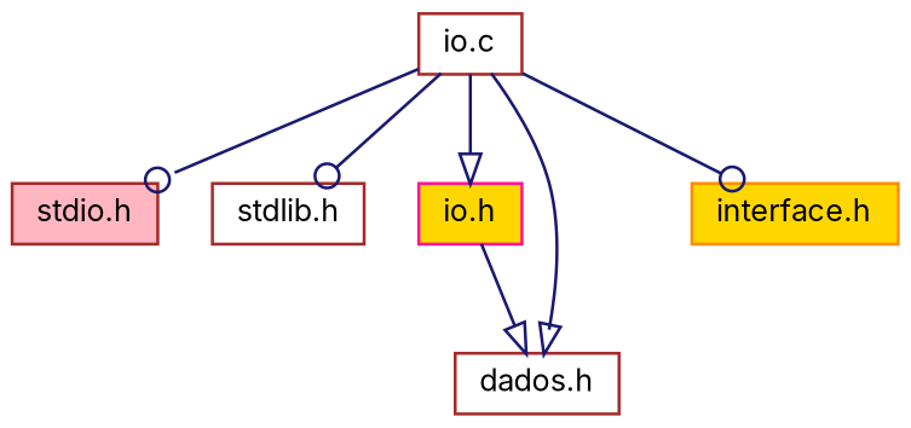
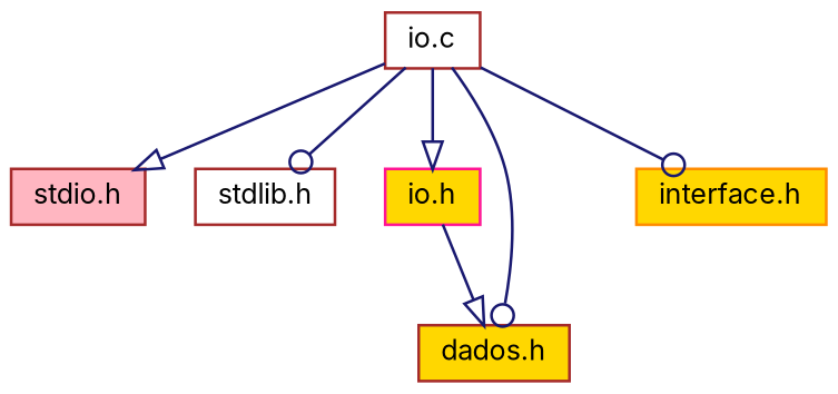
  digraph {
    fontname=Inter
    node [color=brown fillcolor=gold fontname=Inter fontsize=10 shape=record style=filled]
    edge [arrowhead=onormal color=midnightblue fontname=Inter fontsize=10 labelfontname=Helvetica labelfontsize=10 style=solid]
    n1 [fillcolor=white fontcolor=black height=0.2 label="io.c" width=0.4]
    n2 [fillcolor=lightpink height=0.2 label="stdio.h" width=0.4]
    n3 [fillcolor=white height=0.2 label="stdlib.h" width=0.4]
    n4 [color=deeppink height=0.2 label="io.h" width=0.4]
-   n5 [fillcolor=white height=0.2 label="dados.h" width=0.4]
+   n5 [height=0.2 label="dados.h" width=0.4]
    n6 [color=darkorange height=0.2 label="interface.h" width=0.4]
-   n1 -> n2 [arrowhead=odot]
+   n1 -> n2
    n1 -> n3 [arrowhead=odot]
    n1 -> n4
-   n1 -> n5
+   n1 -> n5 [arrowhead=odot]
    n1 -> n6 [arrowhead=odot]
    n4 -> n5
  }
